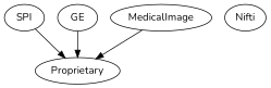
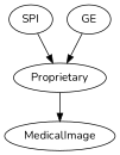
  digraph {
    fontname=Nunito
    node [fontname=Nunito]
    edge [fontname=Nunito]
    SPI
    Proprietary
-   Nifti
    GE
    MedicalImage
    SPI -> Proprietary
-   MedicalImage -> Proprietary
+   Proprietary -> MedicalImage
    GE -> Proprietary
  }
